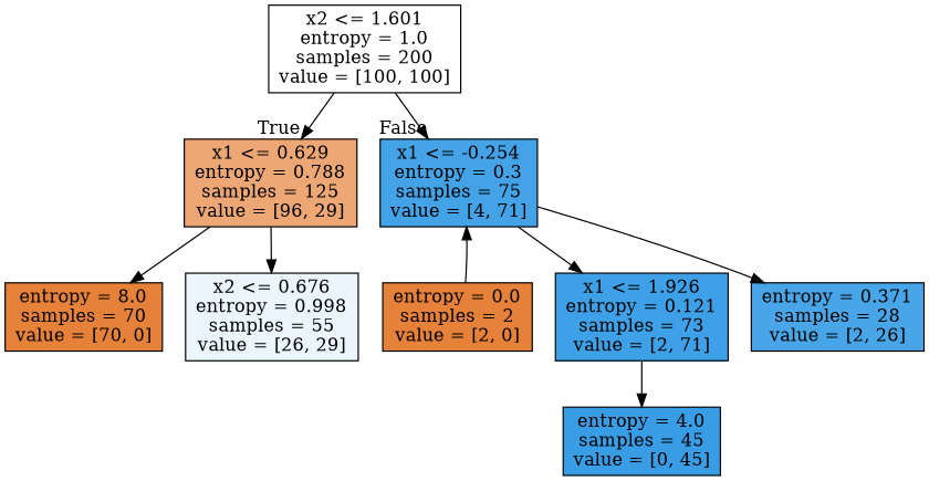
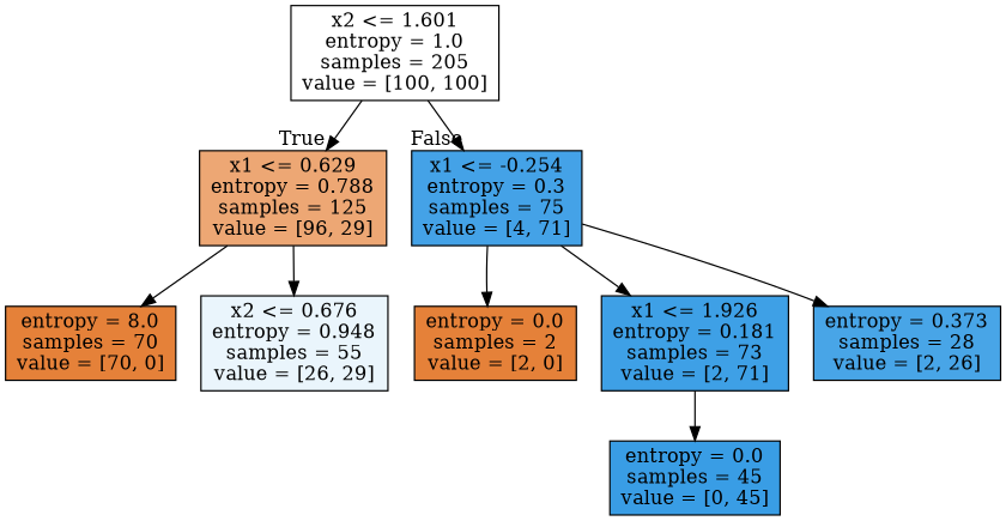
  digraph {
    node [color=black fillcolor="#e58139ff" shape=box style=filled]
-   n1 [fillcolor="#e5813900" label="x2 <= 1.601\nentropy = 1.0\nsamples = 200\nvalue = [100, 100]"]
+   n1 [fillcolor="#e5813900" label="x2 <= 1.601\nentropy = 1.0\nsamples = 205\nvalue = [100, 100]"]
    n2 [fillcolor="#e58139b2" label="x1 <= 0.629\nentropy = 0.788\nsamples = 125\nvalue = [96, 29]"]
    n3 [fillcolor="#399de5f1" label="x1 <= -0.254\nentropy = 0.3\nsamples = 75\nvalue = [4, 71]"]
    n4 [label="entropy = 8.0\nsamples = 70\nvalue = [70, 0]"]
-   n5 [fillcolor="#399de51a" label="x2 <= 0.676\nentropy = 0.998\nsamples = 55\nvalue = [26, 29]"]
+   n5 [fillcolor="#399de51a" label="x2 <= 0.676\nentropy = 0.948\nsamples = 55\nvalue = [26, 29]"]
    n6 [label="entropy = 0.0\nsamples = 2\nvalue = [2, 0]"]
-   n7 [fillcolor="#399de5f8" label="x1 <= 1.926\nentropy = 0.121\nsamples = 73\nvalue = [2, 71]"]
-   n8 [fillcolor="#399de5eb" label="entropy = 0.371\nsamples = 28\nvalue = [2, 26]"]
-   n9 [fillcolor="#399de5ff" label="entropy = 4.0\nsamples = 45\nvalue = [0, 45]"]
+   n7 [fillcolor="#399de5f8" label="x1 <= 1.926\nentropy = 0.181\nsamples = 73\nvalue = [2, 71]"]
+   n8 [fillcolor="#399de5eb" label="entropy = 0.373\nsamples = 28\nvalue = [2, 26]"]
+   n9 [fillcolor="#399de5ff" label="entropy = 0.0\nsamples = 45\nvalue = [0, 45]"]
    n1 -> n2 [headlabel=True labelangle=45 labeldistance=2.5]
    n1 -> n3 [headlabel=False labelangle=-45 labeldistance=2.5]
    n2 -> n4
    n2 -> n5
-   n6 -> n3
+   n3 -> n6
    n3 -> n7
    n3 -> n8
    n7 -> n9
  }
